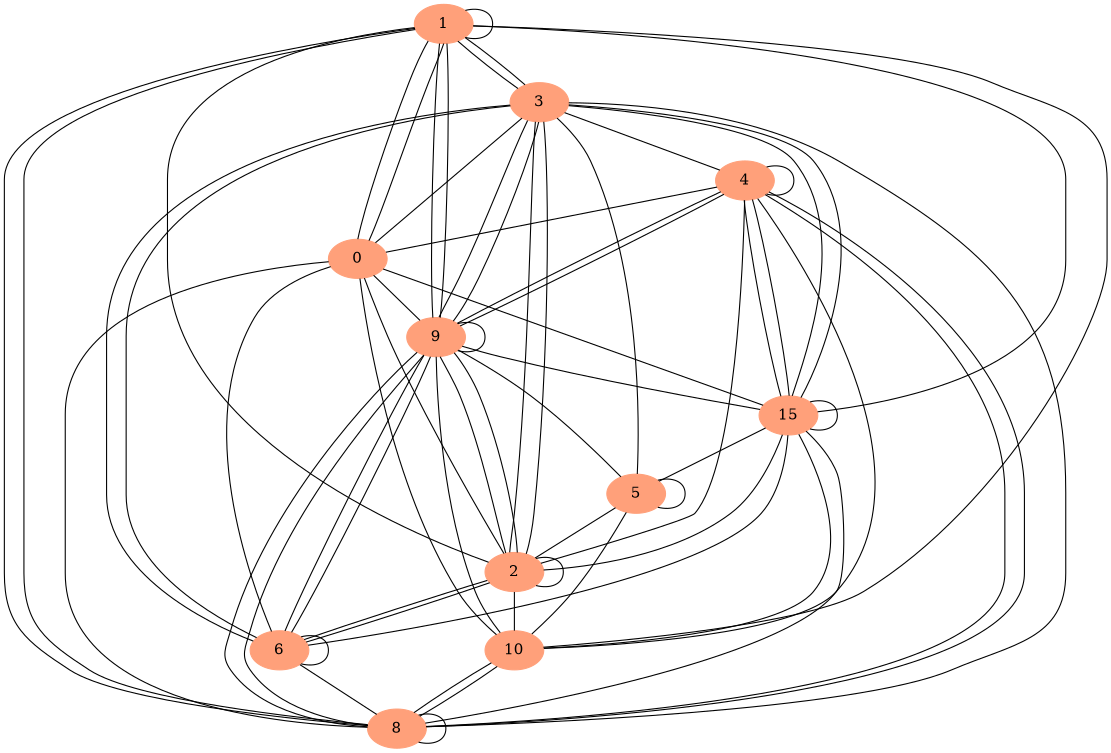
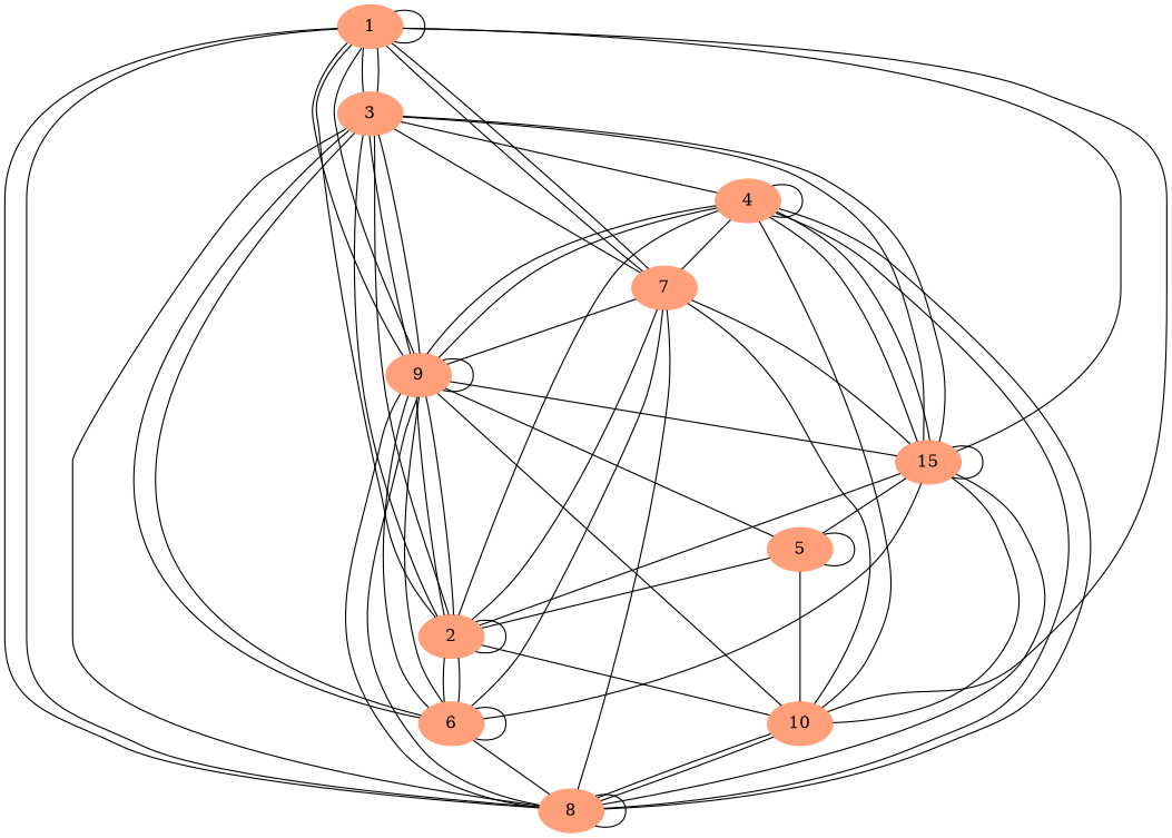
  graph {
    node [color=lightsalmon style=filled]
    1
    3
-   7 [label=0]
+   7
    8
    9
    2
    6
    n8 [label=15]
    4
    10
    5
    1 -- 1
    1 -- 3
    1 -- 7
    1 -- 8
    1 -- 9
    3 -- 1
    3 -- 7
    3 -- 8
    3 -- 9
    3 -- 2
    3 -- 6
    3 -- n8
    3 -- 4
    7 -- 1
    7 -- 9
    8 -- 1
    8 -- 7
    8 -- 8
    8 -- 9
    8 -- n8
    8 -- 4
    8 -- 10
    9 -- 1
    9 -- 3
    9 -- 8
    9 -- 9
    9 -- 2
    9 -- 6
    9 -- n8
    9 -- 4
    2 -- 1
    2 -- 3
    2 -- 7
    2 -- 9
    2 -- 2
    2 -- 6
    2 -- n8
    2 -- 10
    6 -- 3
    6 -- 7
    6 -- 8
    6 -- 9
    6 -- 2
    6 -- 6
    n8 -- 1
    n8 -- 3
    n8 -- 7
    n8 -- 6
    n8 -- n8
    n8 -- 4
    n8 -- 5
    4 -- 7
    4 -- 8
    4 -- 9
    4 -- 2
    4 -- n8
    4 -- 4
    4 -- 10
    10 -- 1
    10 -- 7
    10 -- 8
    10 -- 9
    10 -- n8
-   5 -- 3
    5 -- 9
    5 -- 2
    5 -- 10
    5 -- 5
  }
